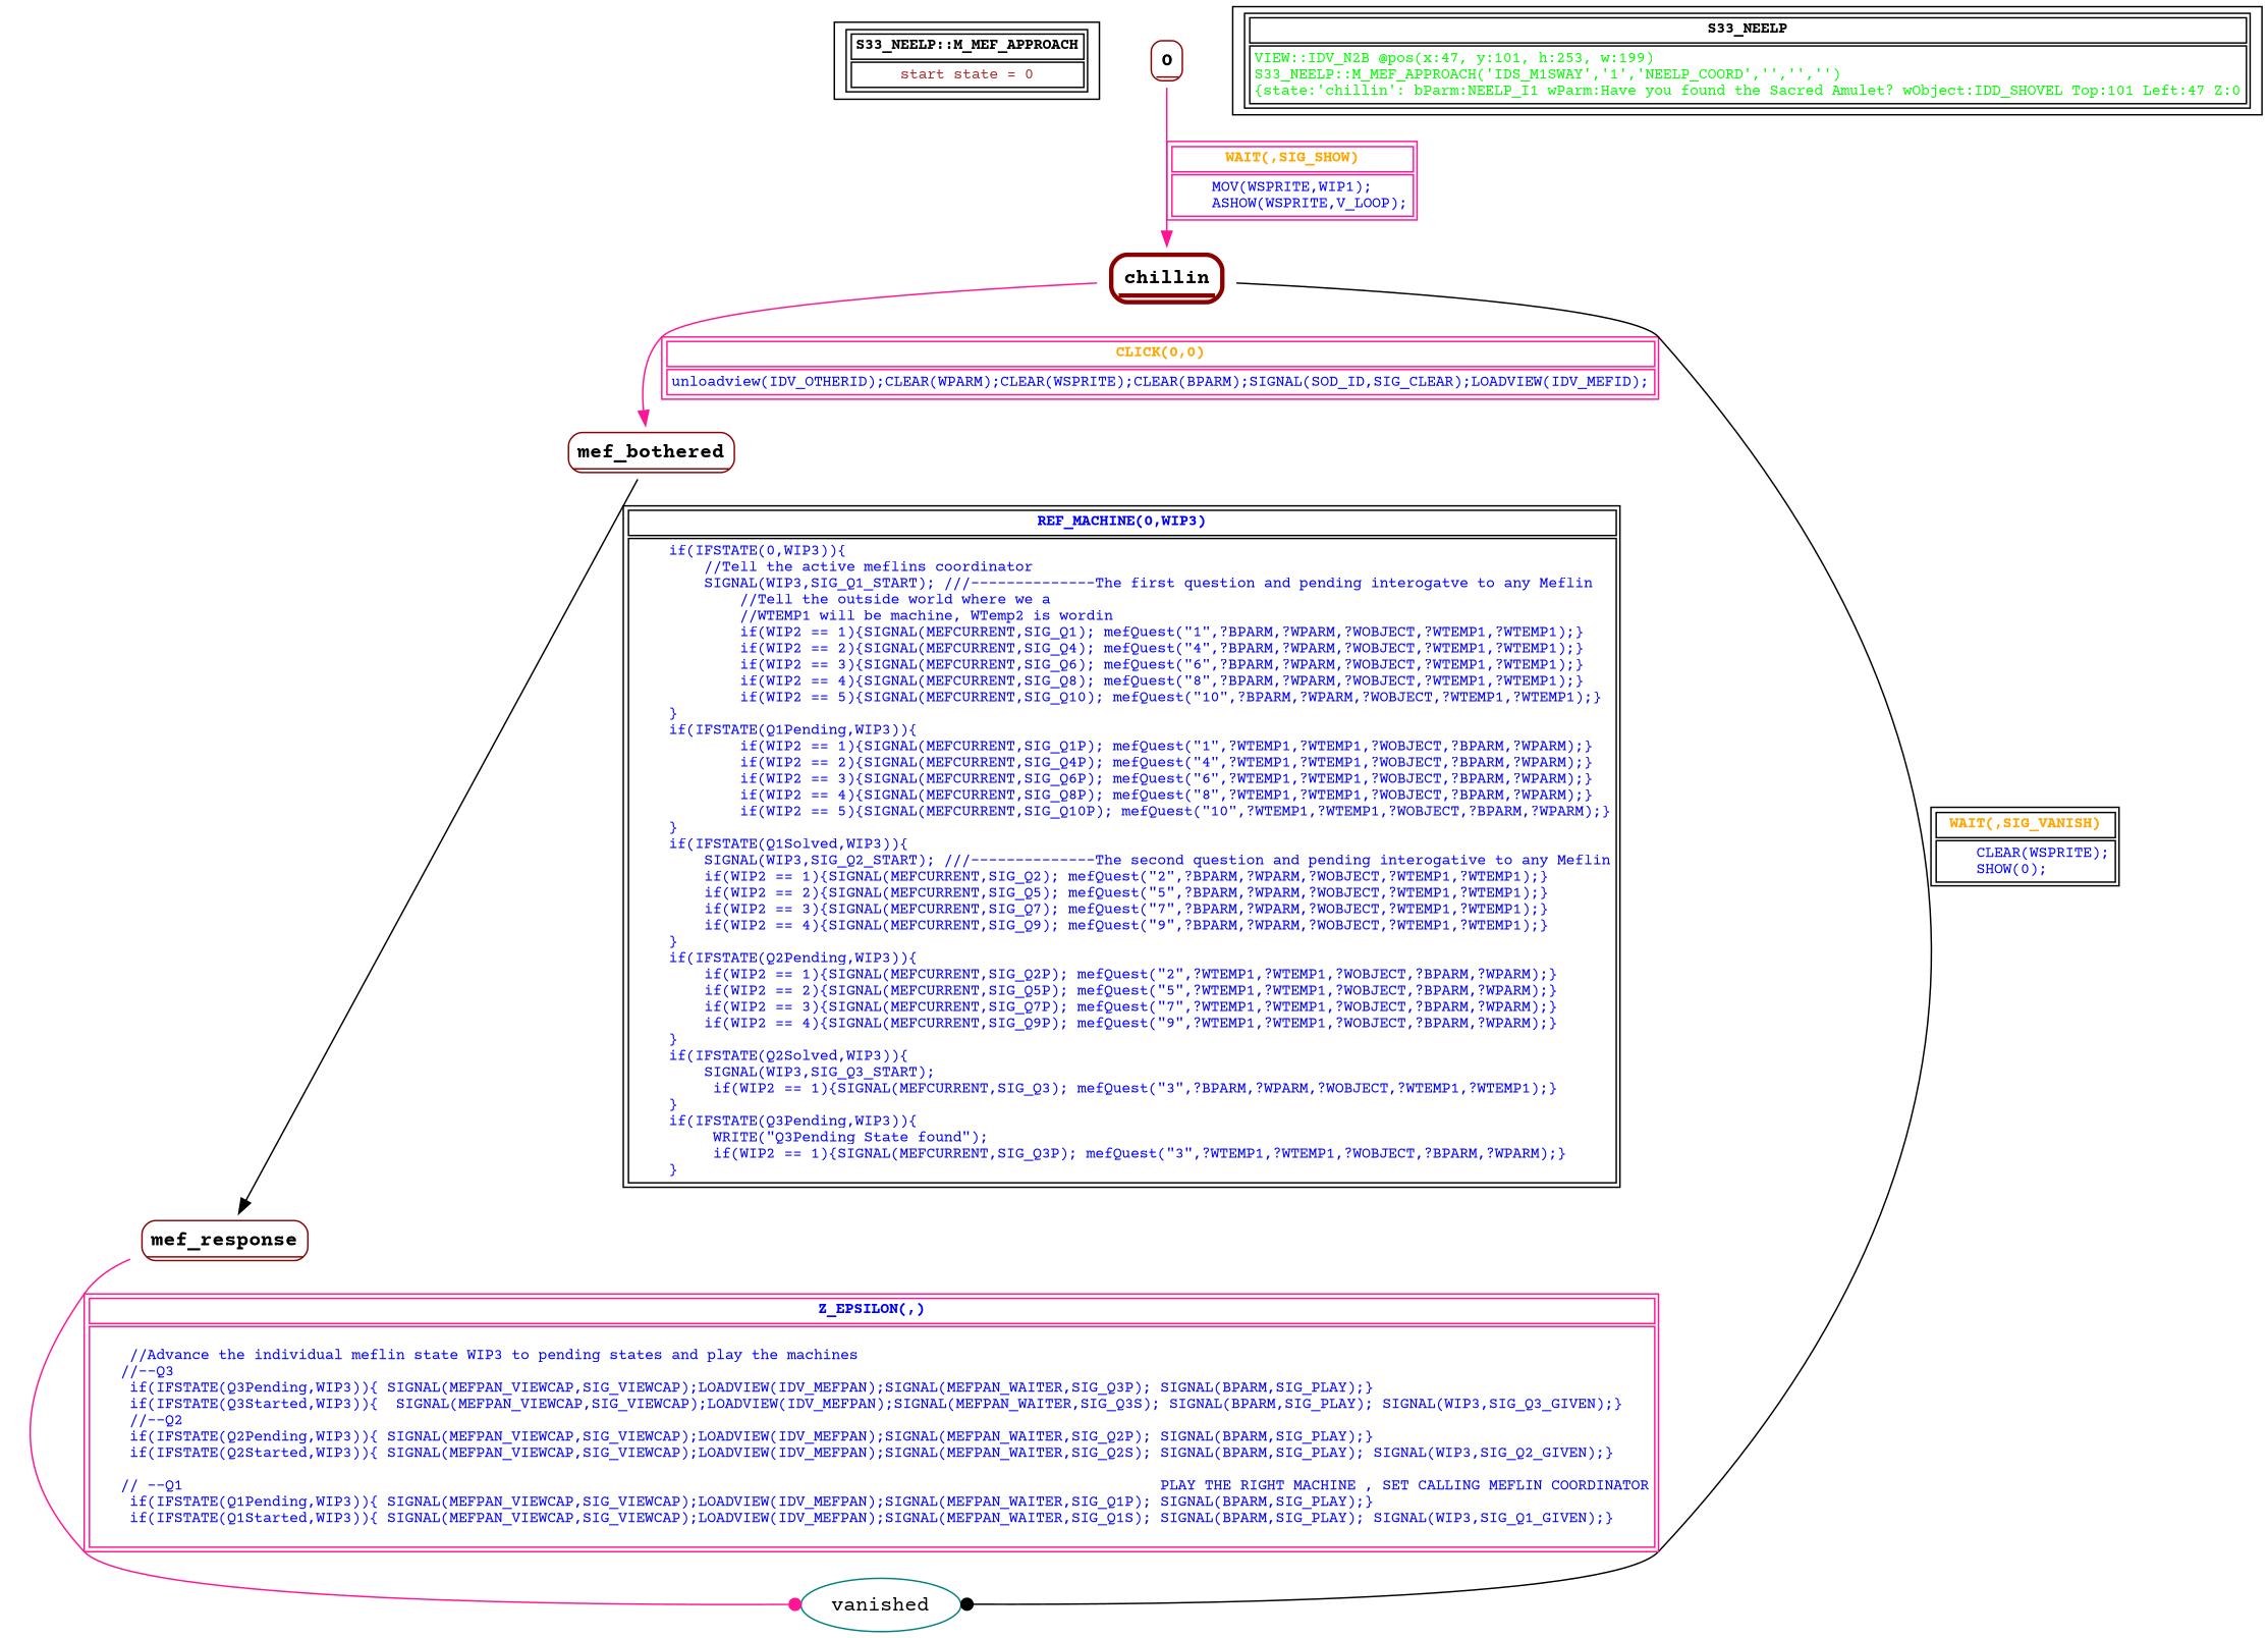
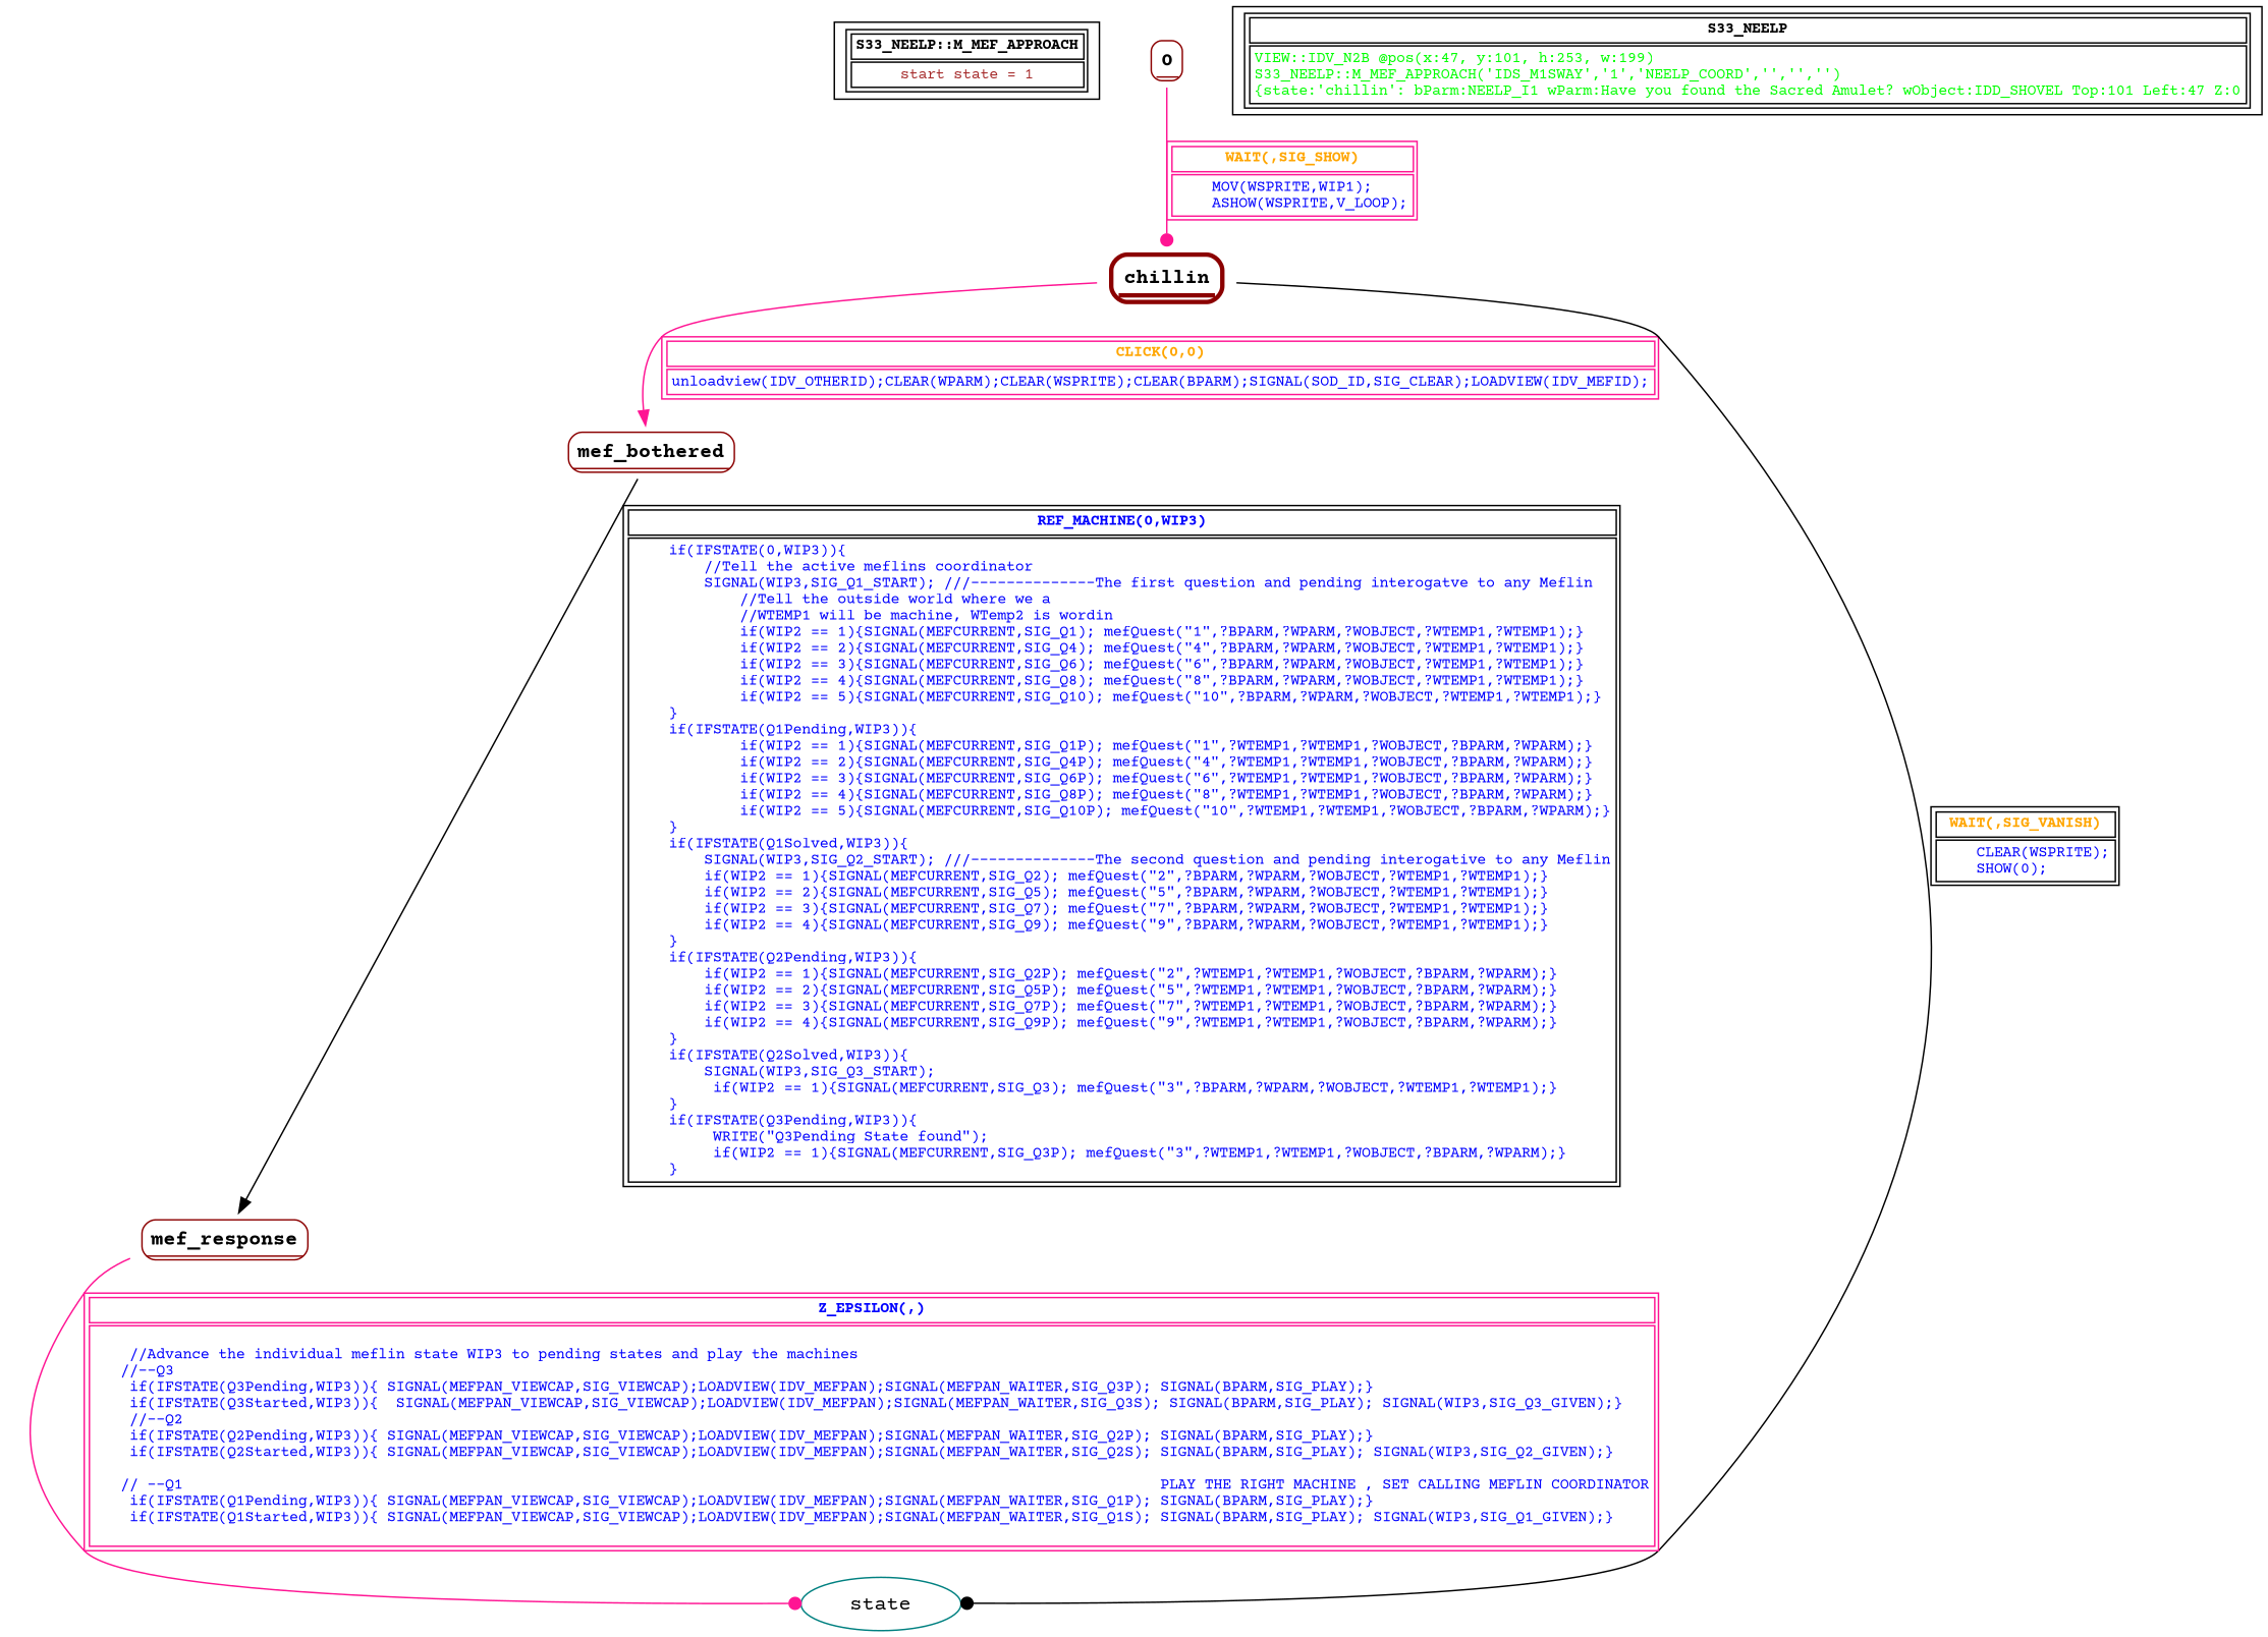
  digraph {
    fontname="Courier Prime"
    node [fontname="Courier Prime" fontsize=14 shape=none]
    edge [arrowhead=dot color=deeppink fontcolor=orange fontname="Courier Prime" fontsize=10]
-   n1 [fontsize=10 label=< <table border="1"><tr><td><b>S33_NEELP::M_MEF_APPROACH<br align="left"/></b></td></tr> <tr><td><font point-size="10" color ="brown">start state = 0<br align="left"/></font></td></tr></table>> shape=record]
+   n1 [fontsize=10 label=< <table border="1"><tr><td><b>S33_NEELP::M_MEF_APPROACH<br align="left"/></b></td></tr> <tr><td><font point-size="10" color ="brown">start state = 1<br align="left"/></font></td></tr></table>> shape=record]
    n2 [label=< <table border="1" color="darkred" style="rounded"><tr><td sides="b"><b>0<br align="left"/></b></td></tr> </table>>]
    n3 [label=< <table border="3" color="darkred" style="rounded"><tr><td sides="b"><b>chillin<br align="left"/></b></td></tr> </table>>]
    n4 [label=< <table border="1" color="darkred" style="rounded"><tr><td sides="b"><b>mef_bothered<br align="left"/></b></td></tr> </table>>]
-   vanished [color=teal shape=oval fontsize=""]
+   vanished [color=teal shape=oval label=state fontsize=""]
    n6 [label=< <table border="1" color="darkred" style="rounded"><tr><td sides="b"><b>mef_response<br align="left"/></b></td></tr> </table>>]
    n7 [fontsize=10 label=< <table border="1"><tr><td><b>S33_NEELP<br align="left"/></b></td></tr> <tr><td><font point-size="10" color ="green">VIEW::IDV_N2B @pos(x:47, y:101, h:253, w:199)<br align="left"/>S33_NEELP::M_MEF_APPROACH(&apos;IDS_M1SWAY&apos;,&apos;1&apos;,&apos;NEELP_COORD&apos;,&apos;&apos;,&apos;&apos;,&apos;&apos;)<br align="left"/>			&#123;state:&apos;chillin&apos;: bParm:NEELP_I1 wParm:Have you found the Sacred Amulet? wObject:IDD_SHOVEL Top:101 Left:47 Z:0<br align="left"/></font></td></tr></table>> shape=record]
-   n2 -> n3 [arrowhead=normal label=< <table border="1"><tr><td><b>WAIT(,SIG_SHOW)<br align="left"/></b></td></tr> <tr><td><font point-size="10" color ="blue">    MOV(WSPRITE,WIP1);<br align="left"/>    ASHOW(WSPRITE,V_LOOP);<br align="left"/></font></td></tr></table>>]
+   n2 -> n3 [label=< <table border="1"><tr><td><b>WAIT(,SIG_SHOW)<br align="left"/></b></td></tr> <tr><td><font point-size="10" color ="blue">    MOV(WSPRITE,WIP1);<br align="left"/>    ASHOW(WSPRITE,V_LOOP);<br align="left"/></font></td></tr></table>>]
    n3 -> n4 [arrowhead=normal label=< <table border="1"><tr><td><b>CLICK(0,0)<br align="left"/></b></td></tr> <tr><td><font point-size="10" color ="blue">unloadview(IDV_OTHERID);CLEAR(WPARM);CLEAR(WSPRITE);CLEAR(BPARM);SIGNAL(SOD_ID,SIG_CLEAR);LOADVIEW(IDV_MEFID);<br align="left"/></font></td></tr></table>>]
    n3 -> vanished [color=black label=< <table border="1"><tr><td><b>WAIT(,SIG_VANISH)<br align="left"/></b></td></tr> <tr><td><font point-size="10" color ="blue">    CLEAR(WSPRITE);<br align="left"/>    SHOW(0);<br align="left"/></font></td></tr></table>>]
    n4 -> n6 [arrowhead=normal color=black fontcolor=blue label=< <table border="1"><tr><td><b>REF_MACHINE(0,WIP3)<br align="left"/></b></td></tr> <tr><td><font point-size="10" color ="blue">    if(IFSTATE(0,WIP3))&#123;<br align="left"/>        //Tell the active meflins coordinator<br align="left"/>        SIGNAL(WIP3,SIG_Q1_START); ///--------------The first question and pending interogatve to any Meflin<br align="left"/>            //Tell the outside world where we a<br align="left"/>            //WTEMP1 will be machine, WTemp2 is wordin<br align="left"/>            if(WIP2 == 1)&#123;SIGNAL(MEFCURRENT,SIG_Q1); mefQuest(&quot;1&quot;,?BPARM,?WPARM,?WOBJECT,?WTEMP1,?WTEMP1);&#125;<br align="left"/>            if(WIP2 == 2)&#123;SIGNAL(MEFCURRENT,SIG_Q4); mefQuest(&quot;4&quot;,?BPARM,?WPARM,?WOBJECT,?WTEMP1,?WTEMP1);&#125;<br align="left"/>            if(WIP2 == 3)&#123;SIGNAL(MEFCURRENT,SIG_Q6); mefQuest(&quot;6&quot;,?BPARM,?WPARM,?WOBJECT,?WTEMP1,?WTEMP1);&#125;<br align="left"/>            if(WIP2 == 4)&#123;SIGNAL(MEFCURRENT,SIG_Q8); mefQuest(&quot;8&quot;,?BPARM,?WPARM,?WOBJECT,?WTEMP1,?WTEMP1);&#125;<br align="left"/>            if(WIP2 == 5)&#123;SIGNAL(MEFCURRENT,SIG_Q10); mefQuest(&quot;10&quot;,?BPARM,?WPARM,?WOBJECT,?WTEMP1,?WTEMP1);&#125;<br align="left"/>    &#125;<br align="left"/>    if(IFSTATE(Q1Pending,WIP3))&#123;<br align="left"/>            if(WIP2 == 1)&#123;SIGNAL(MEFCURRENT,SIG_Q1P); mefQuest(&quot;1&quot;,?WTEMP1,?WTEMP1,?WOBJECT,?BPARM,?WPARM);&#125;<br align="left"/>            if(WIP2 == 2)&#123;SIGNAL(MEFCURRENT,SIG_Q4P); mefQuest(&quot;4&quot;,?WTEMP1,?WTEMP1,?WOBJECT,?BPARM,?WPARM);&#125;<br align="left"/>            if(WIP2 == 3)&#123;SIGNAL(MEFCURRENT,SIG_Q6P); mefQuest(&quot;6&quot;,?WTEMP1,?WTEMP1,?WOBJECT,?BPARM,?WPARM);&#125;<br align="left"/>            if(WIP2 == 4)&#123;SIGNAL(MEFCURRENT,SIG_Q8P); mefQuest(&quot;8&quot;,?WTEMP1,?WTEMP1,?WOBJECT,?BPARM,?WPARM);&#125;<br align="left"/>            if(WIP2 == 5)&#123;SIGNAL(MEFCURRENT,SIG_Q10P); mefQuest(&quot;10&quot;,?WTEMP1,?WTEMP1,?WOBJECT,?BPARM,?WPARM);&#125;<br align="left"/>    &#125;<br align="left"/>    if(IFSTATE(Q1Solved,WIP3))&#123;<br align="left"/>        SIGNAL(WIP3,SIG_Q2_START); ///--------------The second question and pending interogative to any Meflin<br align="left"/>        if(WIP2 == 1)&#123;SIGNAL(MEFCURRENT,SIG_Q2); mefQuest(&quot;2&quot;,?BPARM,?WPARM,?WOBJECT,?WTEMP1,?WTEMP1);&#125;<br align="left"/>        if(WIP2 == 2)&#123;SIGNAL(MEFCURRENT,SIG_Q5); mefQuest(&quot;5&quot;,?BPARM,?WPARM,?WOBJECT,?WTEMP1,?WTEMP1);&#125;<br align="left"/>        if(WIP2 == 3)&#123;SIGNAL(MEFCURRENT,SIG_Q7); mefQuest(&quot;7&quot;,?BPARM,?WPARM,?WOBJECT,?WTEMP1,?WTEMP1);&#125;<br align="left"/>        if(WIP2 == 4)&#123;SIGNAL(MEFCURRENT,SIG_Q9); mefQuest(&quot;9&quot;,?BPARM,?WPARM,?WOBJECT,?WTEMP1,?WTEMP1);&#125;       <br align="left"/>    &#125;<br align="left"/>    if(IFSTATE(Q2Pending,WIP3))&#123;<br align="left"/>        if(WIP2 == 1)&#123;SIGNAL(MEFCURRENT,SIG_Q2P); mefQuest(&quot;2&quot;,?WTEMP1,?WTEMP1,?WOBJECT,?BPARM,?WPARM);&#125;<br align="left"/>        if(WIP2 == 2)&#123;SIGNAL(MEFCURRENT,SIG_Q5P); mefQuest(&quot;5&quot;,?WTEMP1,?WTEMP1,?WOBJECT,?BPARM,?WPARM);&#125;<br align="left"/>        if(WIP2 == 3)&#123;SIGNAL(MEFCURRENT,SIG_Q7P); mefQuest(&quot;7&quot;,?WTEMP1,?WTEMP1,?WOBJECT,?BPARM,?WPARM);&#125;<br align="left"/>        if(WIP2 == 4)&#123;SIGNAL(MEFCURRENT,SIG_Q9P); mefQuest(&quot;9&quot;,?WTEMP1,?WTEMP1,?WOBJECT,?BPARM,?WPARM);&#125;<br align="left"/>    &#125;<br align="left"/>    if(IFSTATE(Q2Solved,WIP3))&#123;<br align="left"/>        SIGNAL(WIP3,SIG_Q3_START);  <br align="left"/>         if(WIP2 == 1)&#123;SIGNAL(MEFCURRENT,SIG_Q3); mefQuest(&quot;3&quot;,?BPARM,?WPARM,?WOBJECT,?WTEMP1,?WTEMP1);&#125;<br align="left"/>    &#125;<br align="left"/>    if(IFSTATE(Q3Pending,WIP3))&#123;<br align="left"/>         WRITE(&quot;Q3Pending State found&quot;);<br align="left"/>         if(WIP2 == 1)&#123;SIGNAL(MEFCURRENT,SIG_Q3P); mefQuest(&quot;3&quot;,?WTEMP1,?WTEMP1,?WOBJECT,?BPARM,?WPARM);&#125;<br align="left"/>    &#125;<br align="left"/></font></td></tr></table>>]
    n6 -> vanished [fontcolor=blue label=< <table border="1"><tr><td><b>Z_EPSILON(,)<br align="left"/></b></td></tr> <tr><td><font point-size="10" color ="blue">    <br align="left"/>    //Advance the individual meflin state WIP3 to pending states and play the machines<br align="left"/>   //--Q3<br align="left"/>    if(IFSTATE(Q3Pending,WIP3))&#123; SIGNAL(MEFPAN_VIEWCAP,SIG_VIEWCAP);LOADVIEW(IDV_MEFPAN);SIGNAL(MEFPAN_WAITER,SIG_Q3P); SIGNAL(BPARM,SIG_PLAY);&#125;<br align="left"/>    if(IFSTATE(Q3Started,WIP3))&#123;  SIGNAL(MEFPAN_VIEWCAP,SIG_VIEWCAP);LOADVIEW(IDV_MEFPAN);SIGNAL(MEFPAN_WAITER,SIG_Q3S); SIGNAL(BPARM,SIG_PLAY); SIGNAL(WIP3,SIG_Q3_GIVEN);&#125;<br align="left"/>    //--Q2<br align="left"/>    if(IFSTATE(Q2Pending,WIP3))&#123; SIGNAL(MEFPAN_VIEWCAP,SIG_VIEWCAP);LOADVIEW(IDV_MEFPAN);SIGNAL(MEFPAN_WAITER,SIG_Q2P); SIGNAL(BPARM,SIG_PLAY);&#125;<br align="left"/>    if(IFSTATE(Q2Started,WIP3))&#123; SIGNAL(MEFPAN_VIEWCAP,SIG_VIEWCAP);LOADVIEW(IDV_MEFPAN);SIGNAL(MEFPAN_WAITER,SIG_Q2S); SIGNAL(BPARM,SIG_PLAY); SIGNAL(WIP3,SIG_Q2_GIVEN);&#125;<br align="left"/>   <br align="left"/>   // --Q1                                                                                                              PLAY THE RIGHT MACHINE , SET CALLING MEFLIN COORDINATOR<br align="left"/>    if(IFSTATE(Q1Pending,WIP3))&#123; SIGNAL(MEFPAN_VIEWCAP,SIG_VIEWCAP);LOADVIEW(IDV_MEFPAN);SIGNAL(MEFPAN_WAITER,SIG_Q1P); SIGNAL(BPARM,SIG_PLAY);&#125;<br align="left"/>    if(IFSTATE(Q1Started,WIP3))&#123; SIGNAL(MEFPAN_VIEWCAP,SIG_VIEWCAP);LOADVIEW(IDV_MEFPAN);SIGNAL(MEFPAN_WAITER,SIG_Q1S); SIGNAL(BPARM,SIG_PLAY); SIGNAL(WIP3,SIG_Q1_GIVEN);&#125;<br align="left"/>   <br align="left"/></font></td></tr></table>>]
  }
